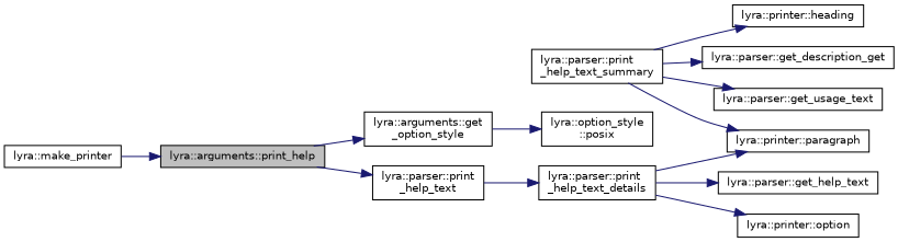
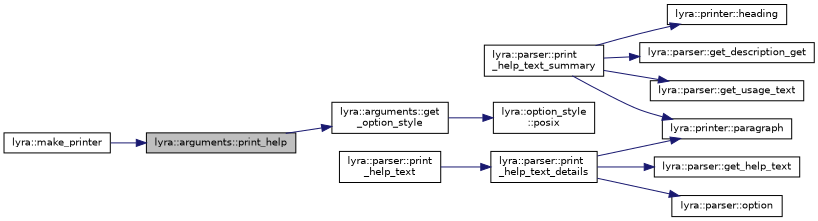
  digraph {
    rankdir=LR
    node [color=black fillcolor=white fontname=Helvetica fontsize=10 shape=record style=filled]
    edge [color=midnightblue fontname=Helvetica fontsize=10 labelfontname=Helvetica labelfontsize=10 style=solid]
    n1 [fillcolor=grey75 fontcolor=black height=0.2 label="lyra::arguments::print_help" width=0.4]
    n2 [height=0.2 label="lyra::arguments::get\l_option_style" width=0.4]
    n3 [height=0.2 label="lyra::parser::print\l_help_text" width=0.4]
    n4 [height=0.2 label="lyra::option_style\l::posix" width=0.4]
    n5 [height=0.2 label="lyra::make_printer" width=0.4]
    n6 [height=0.2 label="lyra::parser::print\l_help_text_details" width=0.4]
    n7 [height=0.2 label="lyra::parser::get_help_text" width=0.4]
-   n8 [height=0.2 label="lyra::printer::option" width=0.4]
+   n8 [height=0.2 label="lyra::parser::option" width=0.4]
    n9 [height=0.2 label="lyra::printer::paragraph" width=0.4]
    n10 [height=0.2 label="lyra::parser::print\l_help_text_summary" width=0.4]
    n11 [height=0.2 label="lyra::printer::heading" width=0.4]
    n12 [height=0.2 label="lyra::parser::get_description_get" width=0.4]
    n13 [height=0.2 label="lyra::parser::get_usage_text" width=0.4]
    n1 -> n2
-   n1 -> n3
    n2 -> n4
    n3 -> n6
    n5 -> n1
    n6 -> n7
    n6 -> n8
    n6 -> n9
    n10 -> n9
    n10 -> n11
    n10 -> n12
    n10 -> n13
  }
